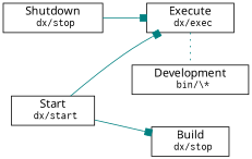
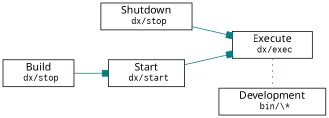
  digraph {
    compound=true
    nodesep=0.55
    rankdir=LR
    node [fontname=avenir shape=box]
    edge [color=teal arrowhead=box]
    n1 [label=<     <FONT face="avenir">Execute</FONT>     <br/>     <FONT face="courier">dx/exec</FONT>   >]
    n2 [label=<     <FONT face="avenir">Development</FONT>     <br/>     <FONT face="courier">bin/\*</FONT>   >]
    n3 [label=<     <FONT face="avenir">Shutdown</FONT>     <br/>     <FONT face="courier">dx/stop</FONT>   >]
    n4 [label=<     <FONT face="avenir">Build</FONT>     <br/>     <FONT face="courier">dx/stop</FONT>   >]
    n5 [label=<     <FONT face="avenir">Start</FONT>     <br/>     <FONT face="courier">dx/start</FONT>   >]
    subgraph sub_1 {
      rank=same
      n1
      n2
    }
    n1 -> n2 [dir=none style=dotted arrowhead=""]
    n3 -> n1
-   n5 -> n4
+   n4 -> n5
    n5 -> n1
  }
